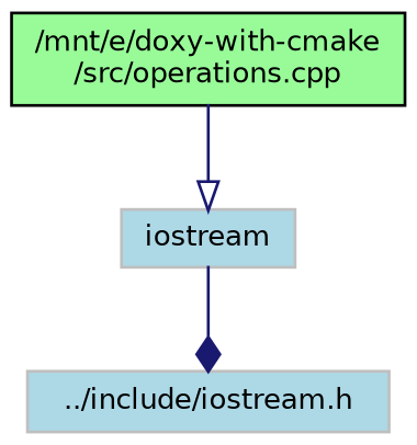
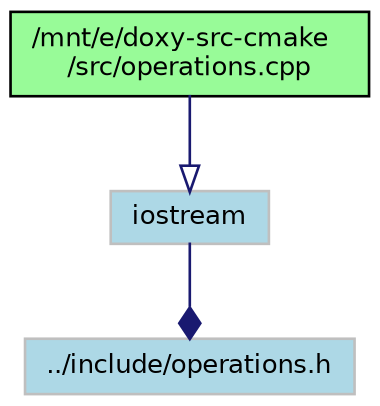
  digraph {
    node [color=grey75 fillcolor=lightblue fontname=Helvetica fontsize=10 shape=record style=filled]
    edge [color=midnightblue fontname=Helvetica fontsize=10 labelfontname=Helvetica labelfontsize=10 style=solid]
-   n1 [color=black fillcolor=palegreen fontcolor=black height=0.2 label="/mnt/e/doxy-with-cmake\l/src/operations.cpp" width=0.4]
+   n1 [color=black fillcolor=palegreen fontcolor=black height=0.2 label="/mnt/e/doxy-src-cmake\l/src/operations.cpp" width=0.4]
    n2 [height=0.2 label=iostream width=0.4]
-   n3 [height=0.2 label="../include/iostream.h" width=0.4]
+   n3 [height=0.2 label="../include/operations.h" width=0.4]
    n1 -> n2 [arrowhead=onormal]
    n2 -> n3 [arrowhead=diamond]
  }
